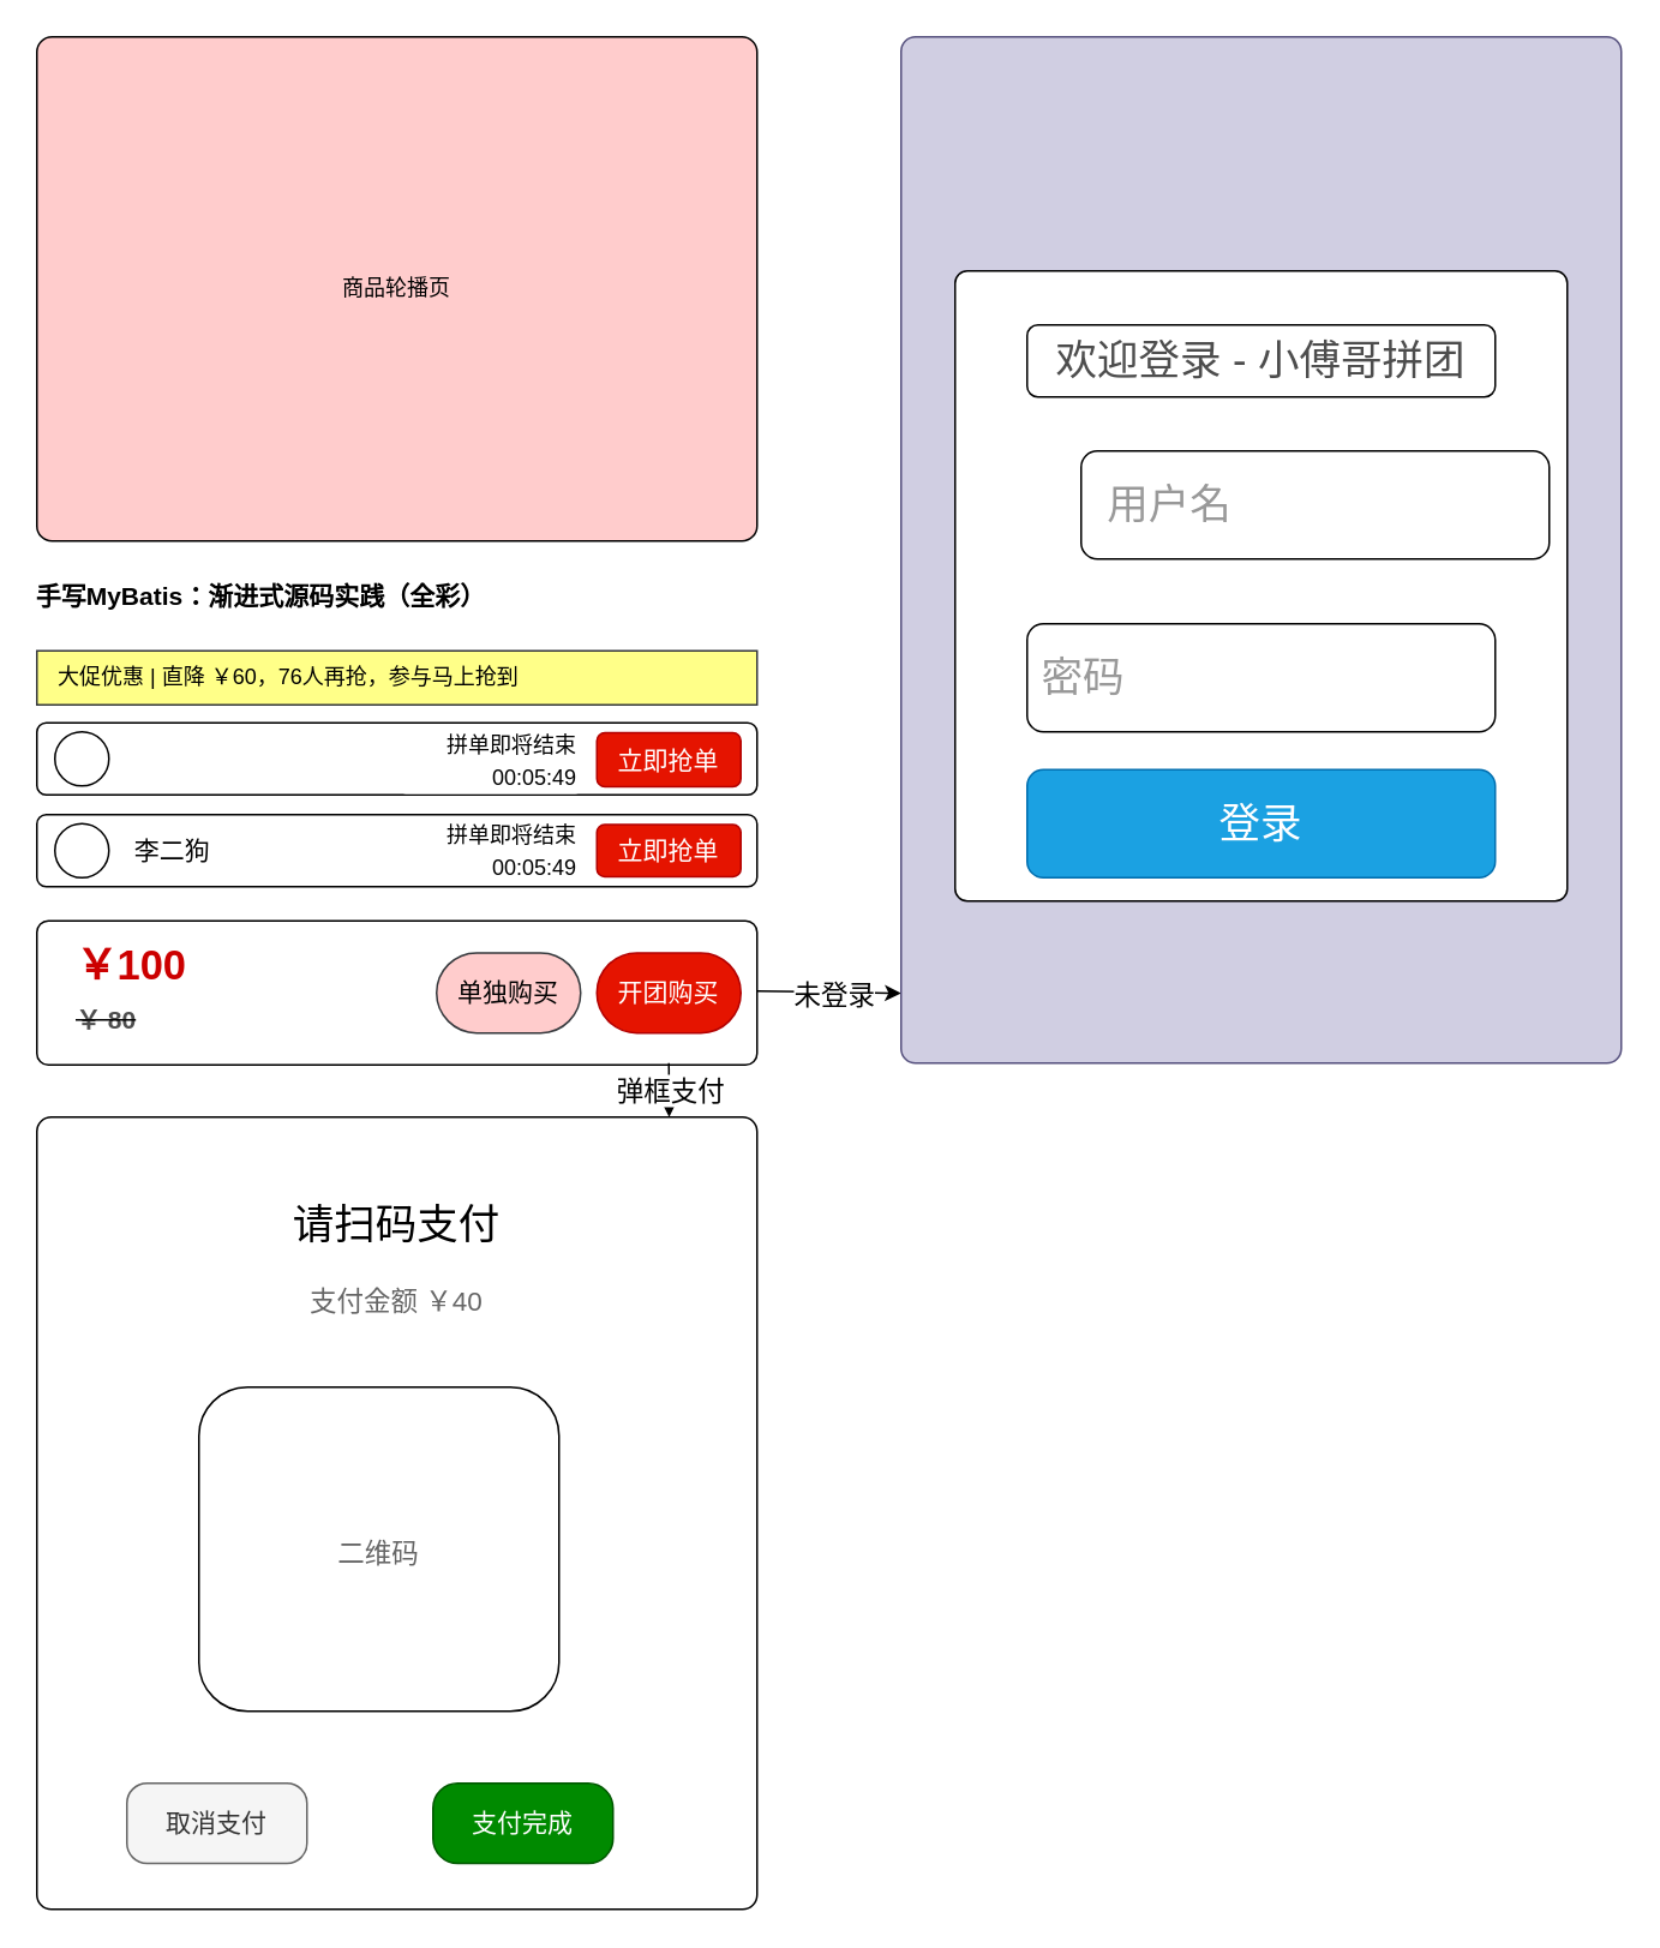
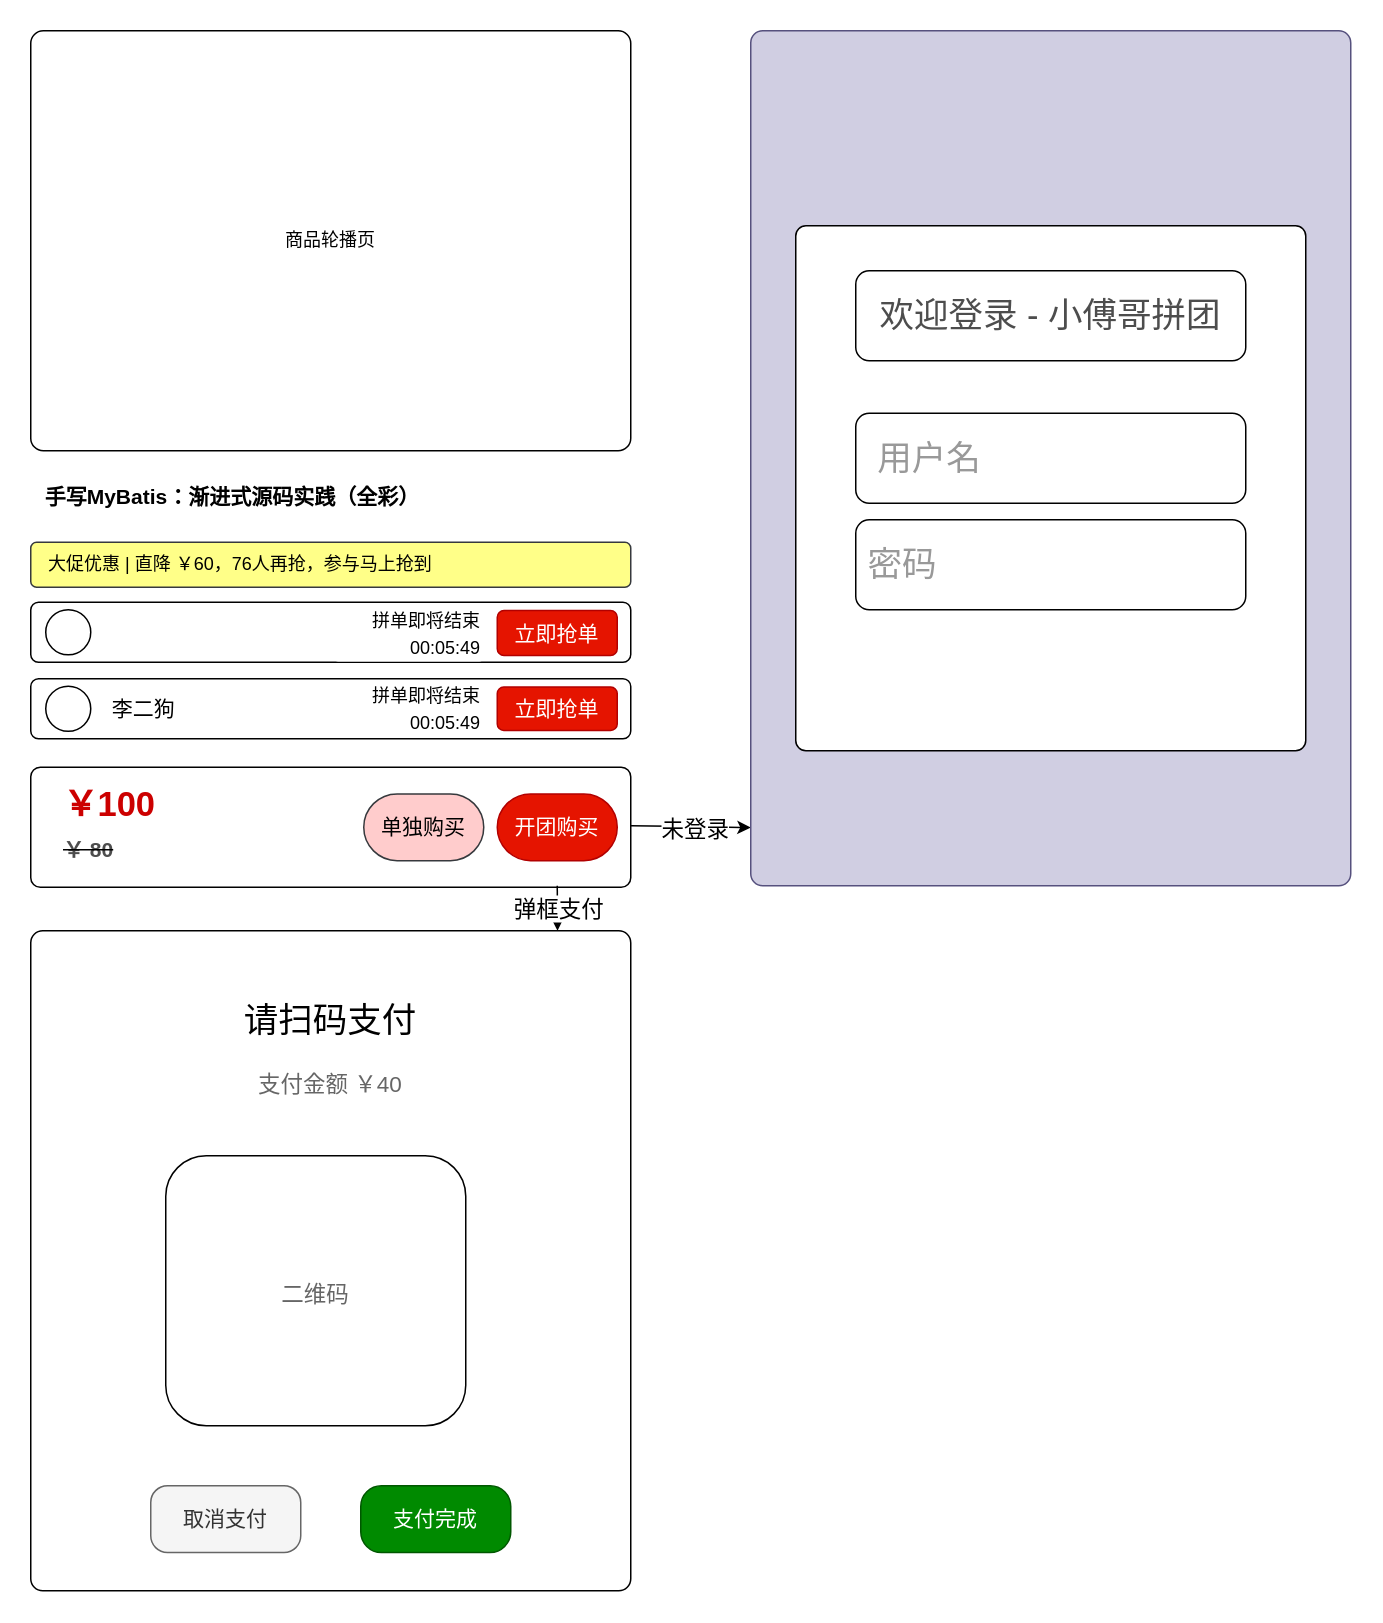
  <mxCell id="0" />
  <mxCell id="1" parent="0" />
- <mxCell id="2" value="商品轮播页" style="rounded=1;whiteSpace=wrap;html=1;arcSize=3;fillColor=#ffcccc;" parent="1" vertex="1"><mxGeometry x="20" y="20" width="400" height="280" as="geometry" /></mxCell>
- <mxCell id="3" value="&lt;b&gt;&lt;font style=&quot;font-size: 14px;&quot;&gt;&amp;nbsp; 手写MyBatis：渐进式源码实践（全彩）&lt;/font&gt;&lt;/b&gt;" style="rounded=1;whiteSpace=wrap;html=1;align=left;strokeColor=none;" parent="1" vertex="1"><mxGeometry x="10" y="311" width="400" height="40" as="geometry" /></mxCell>
+ <mxCell id="2" value="商品轮播页" style="rounded=1;whiteSpace=wrap;html=1;arcSize=3;" parent="1" vertex="1"><mxGeometry x="20" y="20" width="400" height="280" as="geometry" /></mxCell>
+ <mxCell id="3" value="&lt;b&gt;&lt;font style=&quot;font-size: 14px;&quot;&gt;&amp;nbsp; 手写MyBatis：渐进式源码实践（全彩）&lt;/font&gt;&lt;/b&gt;" style="rounded=1;whiteSpace=wrap;html=1;align=left;strokeColor=none;" parent="1" vertex="1"><mxGeometry x="20" y="311" width="400" height="40" as="geometry" /></mxCell>
  <mxCell id="4" value="" style="rounded=1;whiteSpace=wrap;html=1;arcSize=13;" parent="1" vertex="1"><mxGeometry x="20" y="401" width="400" height="40" as="geometry" /></mxCell>
  <mxCell id="5" value="" style="rounded=1;whiteSpace=wrap;html=1;arcSize=13;" parent="1" vertex="1"><mxGeometry x="20" y="452" width="400" height="40" as="geometry" /></mxCell>
  <mxCell id="6" value="" style="ellipse;whiteSpace=wrap;html=1;aspect=fixed;fontSize=14;" parent="1" vertex="1"><mxGeometry x="30" y="406" width="30" height="30" as="geometry" /></mxCell>
  <mxCell id="7" value="" style="ellipse;whiteSpace=wrap;html=1;aspect=fixed;fontSize=14;" parent="1" vertex="1"><mxGeometry x="30" y="457" width="30" height="30" as="geometry" /></mxCell>
  <mxCell id="8" value="立即抢单" style="rounded=1;whiteSpace=wrap;html=1;fontSize=14;fillColor=#e51400;strokeColor=#B20000;fontColor=#ffffff;" parent="1" vertex="1"><mxGeometry x="331" y="406.5" width="80" height="30" as="geometry" /></mxCell>
  <mxCell id="9" value="立即抢单" style="rounded=1;whiteSpace=wrap;html=1;fontSize=14;fillColor=#e51400;strokeColor=#B20000;fontColor=#ffffff;" parent="1" vertex="1"><mxGeometry x="331" y="457.5" width="80" height="29" as="geometry" /></mxCell>
  <mxCell id="10" value="李二狗" style="text;html=1;align=center;verticalAlign=middle;resizable=0;points=[];autosize=1;strokeColor=none;fillColor=none;fontSize=14;" parent="1" vertex="1"><mxGeometry x="60" y="457" width="70" height="30" as="geometry" /></mxCell>
- <mxCell id="11" value="&amp;nbsp; &amp;nbsp;大促优惠 | 直降 ￥60，76人再抢，参与马上抢到" style="whiteSpace=wrap;html=1;arcSize=13;align=left;fillColor=#ffff88;strokeColor=#36393d;rounded=0;" parent="1" vertex="1"><mxGeometry x="20" y="361" width="400" height="30" as="geometry" /></mxCell>
+ <mxCell id="11" value="&amp;nbsp; &amp;nbsp;大促优惠 | 直降 ￥60，76人再抢，参与马上抢到" style="rounded=1;whiteSpace=wrap;html=1;arcSize=13;align=left;fillColor=#ffff88;strokeColor=#36393d;" parent="1" vertex="1"><mxGeometry x="20" y="361" width="400" height="30" as="geometry" /></mxCell>
  <mxCell id="12" value="&lt;font style=&quot;font-size: 12px;&quot;&gt;拼单即将结束&lt;/font&gt;" style="rounded=1;whiteSpace=wrap;html=1;fontSize=14;fillColor=default;strokeColor=none;align=right;" parent="1" vertex="1"><mxGeometry x="222" y="453" width="100" height="20" as="geometry" /></mxCell>
  <mxCell id="13" value="&lt;span style=&quot;font-size: 12px;&quot;&gt;00:05:49&lt;/span&gt;" style="rounded=1;whiteSpace=wrap;html=1;fontSize=14;fillColor=default;strokeColor=none;align=right;" parent="1" vertex="1"><mxGeometry x="222" y="471" width="100" height="20" as="geometry" /></mxCell>
  <mxCell id="14" value="&lt;font style=&quot;font-size: 12px;&quot;&gt;拼单即将结束&lt;/font&gt;" style="rounded=1;whiteSpace=wrap;html=1;fontSize=14;fillColor=default;strokeColor=none;align=right;" parent="1" vertex="1"><mxGeometry x="222" y="402.5" width="100" height="20" as="geometry" /></mxCell>
  <mxCell id="15" value="&lt;span style=&quot;font-size: 12px;&quot;&gt;00:05:49&lt;/span&gt;" style="rounded=1;whiteSpace=wrap;html=1;fontSize=14;fillColor=default;strokeColor=none;align=right;" parent="1" vertex="1"><mxGeometry x="222" y="420.5" width="100" height="20" as="geometry" /></mxCell>
  <mxCell id="16" value="" style="rounded=1;whiteSpace=wrap;html=1;fontSize=12;fillColor=default;arcSize=8;" parent="1" vertex="1"><mxGeometry x="20" y="511" width="400" height="80" as="geometry" /></mxCell>
  <mxCell id="17" value="单独购买" style="rounded=1;whiteSpace=wrap;html=1;fontSize=14;fillColor=#ffcccc;strokeColor=#36393d;arcSize=50;" parent="1" vertex="1"><mxGeometry x="242" y="528.75" width="80" height="44.5" as="geometry" /></mxCell>
  <mxCell id="18" style="edgeStyle=orthogonalEdgeStyle;rounded=0;orthogonalLoop=1;jettySize=auto;html=1;entryX=0;entryY=0.932;entryDx=0;entryDy=0;entryPerimeter=0;fontSize=15;fontColor=#666666;" parent="1" target="25" edge="1"><mxGeometry relative="1" as="geometry"><mxPoint x="420" y="550" as="sourcePoint" /></mxGeometry></mxCell>
  <mxCell id="19" value="&lt;font color=&quot;#000000&quot;&gt;未登录&lt;/font&gt;" style="edgeLabel;html=1;align=center;verticalAlign=middle;resizable=0;points=[];fontSize=15;fontColor=#666666;" parent="18" vertex="1" connectable="0"><mxGeometry x="0.067" relative="1" as="geometry"><mxPoint as="offset" /></mxGeometry></mxCell>
  <mxCell id="20" style="edgeStyle=orthogonalEdgeStyle;rounded=0;orthogonalLoop=1;jettySize=auto;html=1;entryX=0.878;entryY=0;entryDx=0;entryDy=0;entryPerimeter=0;fontSize=15;fontColor=#666666;" parent="1" target="31" edge="1"><mxGeometry relative="1" as="geometry"><mxPoint x="371" y="590" as="sourcePoint" /></mxGeometry></mxCell>
  <mxCell id="21" value="&lt;font color=&quot;#000000&quot;&gt;弹框支付&lt;/font&gt;" style="edgeLabel;html=1;align=center;verticalAlign=middle;resizable=0;points=[];fontSize=15;fontColor=#666666;" parent="20" vertex="1" connectable="0"><mxGeometry x="0.082" relative="1" as="geometry"><mxPoint y="-1" as="offset" /></mxGeometry></mxCell>
  <mxCell id="22" value="开团购买" style="rounded=1;whiteSpace=wrap;html=1;fontSize=14;fillColor=#e51400;strokeColor=#B20000;fontColor=#ffffff;arcSize=50;" parent="1" vertex="1"><mxGeometry x="331" y="528.75" width="80" height="44.5" as="geometry" /></mxCell>
  <mxCell id="23" value="&lt;font color=&quot;#cc0000&quot; style=&quot;font-size: 23px;&quot;&gt;￥100&lt;/font&gt;" style="rounded=1;whiteSpace=wrap;html=1;fontSize=14;fillColor=default;fontStyle=1;align=left;strokeColor=none;" parent="1" vertex="1"><mxGeometry x="40" y="521" width="70" height="30" as="geometry" /></mxCell>
  <mxCell id="24" value="&lt;strike&gt;&lt;font color=&quot;#4d4d4d&quot;&gt;￥ 80&lt;/font&gt;&lt;/strike&gt;" style="rounded=1;whiteSpace=wrap;html=1;fontSize=14;fillColor=default;fontStyle=1;align=left;strokeColor=none;" parent="1" vertex="1"><mxGeometry x="40" y="551" width="70" height="30" as="geometry" /></mxCell>
  <mxCell id="25" value="" style="rounded=1;whiteSpace=wrap;html=1;fontSize=23;fillColor=#d0cee2;arcSize=2;strokeColor=#56517e;" parent="1" vertex="1"><mxGeometry x="500" y="20" width="400" height="570" as="geometry" /></mxCell>
  <mxCell id="26" value="" style="rounded=1;whiteSpace=wrap;html=1;fontSize=23;fontColor=#4D4D4D;fillColor=default;arcSize=2;" parent="1" vertex="1"><mxGeometry x="530" y="150" width="340" height="350" as="geometry" /></mxCell>
- <mxCell id="27" value="欢迎登录 - 小傅哥拼团" style="rounded=1;whiteSpace=wrap;html=1;fontSize=23;fontColor=#4D4D4D;fillColor=none;" parent="1" vertex="1"><mxGeometry x="570" y="180" width="260" height="40" as="geometry" /></mxCell>
- <mxCell id="28" value="&lt;font color=&quot;#999999&quot;&gt;&amp;nbsp; 用户名&lt;/font&gt;" style="rounded=1;whiteSpace=wrap;html=1;fontSize=23;fontColor=#4D4D4D;fillColor=none;align=left;" parent="1" vertex="1"><mxGeometry x="600" y="250" width="260" height="60" as="geometry" /></mxCell>
+ <mxCell id="27" value="欢迎登录 - 小傅哥拼团" style="rounded=1;whiteSpace=wrap;html=1;fontSize=23;fontColor=#4D4D4D;fillColor=none;" parent="1" vertex="1"><mxGeometry x="570" y="180" width="260" height="60" as="geometry" /></mxCell>
+ <mxCell id="28" value="&lt;font color=&quot;#999999&quot;&gt;&amp;nbsp; 用户名&lt;/font&gt;" style="rounded=1;whiteSpace=wrap;html=1;fontSize=23;fontColor=#4D4D4D;fillColor=none;align=left;" parent="1" vertex="1"><mxGeometry x="570" y="275" width="260" height="60" as="geometry" /></mxCell>
  <mxCell id="29" value="&lt;font color=&quot;#999999&quot;&gt;&amp;nbsp;密码&lt;/font&gt;" style="rounded=1;whiteSpace=wrap;html=1;fontSize=23;fontColor=#4D4D4D;fillColor=none;align=left;" parent="1" vertex="1"><mxGeometry x="570" y="346" width="260" height="60" as="geometry" /></mxCell>
- <mxCell id="30" value="登录" style="rounded=1;whiteSpace=wrap;html=1;fontSize=23;fontColor=#ffffff;fillColor=#1ba1e2;align=center;strokeColor=#006EAF;" parent="1" vertex="1"><mxGeometry x="570" y="427" width="260" height="60" as="geometry" /></mxCell>
  <mxCell id="31" value="" style="rounded=1;whiteSpace=wrap;html=1;fontSize=23;arcSize=2;" parent="1" vertex="1"><mxGeometry x="20" y="620" width="400" height="440" as="geometry" /></mxCell>
  <mxCell id="32" value="&lt;font color=&quot;#000000&quot;&gt;请扫码支付&lt;/font&gt;" style="rounded=1;whiteSpace=wrap;html=1;fontSize=23;fontColor=#FFFFFF;fillColor=none;strokeColor=none;" parent="1" vertex="1"><mxGeometry x="60" y="660" width="320" height="40" as="geometry" /></mxCell>
  <mxCell id="33" value="&lt;font color=&quot;#666666&quot; style=&quot;font-size: 15px;&quot;&gt;支付金额 ￥40&lt;/font&gt;" style="rounded=1;whiteSpace=wrap;html=1;fontSize=23;fontColor=#FFFFFF;fillColor=none;strokeColor=none;" parent="1" vertex="1"><mxGeometry x="60" y="700" width="320" height="40" as="geometry" /></mxCell>
  <mxCell id="34" value="&lt;font color=&quot;#666666&quot;&gt;&lt;span style=&quot;font-size: 15px;&quot;&gt;二维码&lt;/span&gt;&lt;/font&gt;" style="rounded=1;whiteSpace=wrap;html=1;fontSize=23;fontColor=#FFFFFF;fillColor=none;" parent="1" vertex="1"><mxGeometry x="110" y="770" width="200" height="180" as="geometry" /></mxCell>
- <mxCell id="35" value="取消支付" style="rounded=1;whiteSpace=wrap;html=1;fontSize=14;fillColor=#f5f5f5;strokeColor=#666666;arcSize=25;fontColor=#333333;" parent="1" vertex="1"><mxGeometry x="70" y="990" width="100" height="44.5" as="geometry" /></mxCell>
+ <mxCell id="35" value="取消支付" style="rounded=1;whiteSpace=wrap;html=1;fontSize=14;fillColor=#f5f5f5;strokeColor=#666666;arcSize=25;fontColor=#333333;" parent="1" vertex="1"><mxGeometry x="100" y="990" width="100" height="44.5" as="geometry" /></mxCell>
  <mxCell id="36" value="支付完成" style="rounded=1;whiteSpace=wrap;html=1;fontSize=14;fillColor=#008a00;strokeColor=#005700;fontColor=#ffffff;arcSize=31;" parent="1" vertex="1"><mxGeometry x="240" y="990" width="100" height="44.5" as="geometry" /></mxCell>
